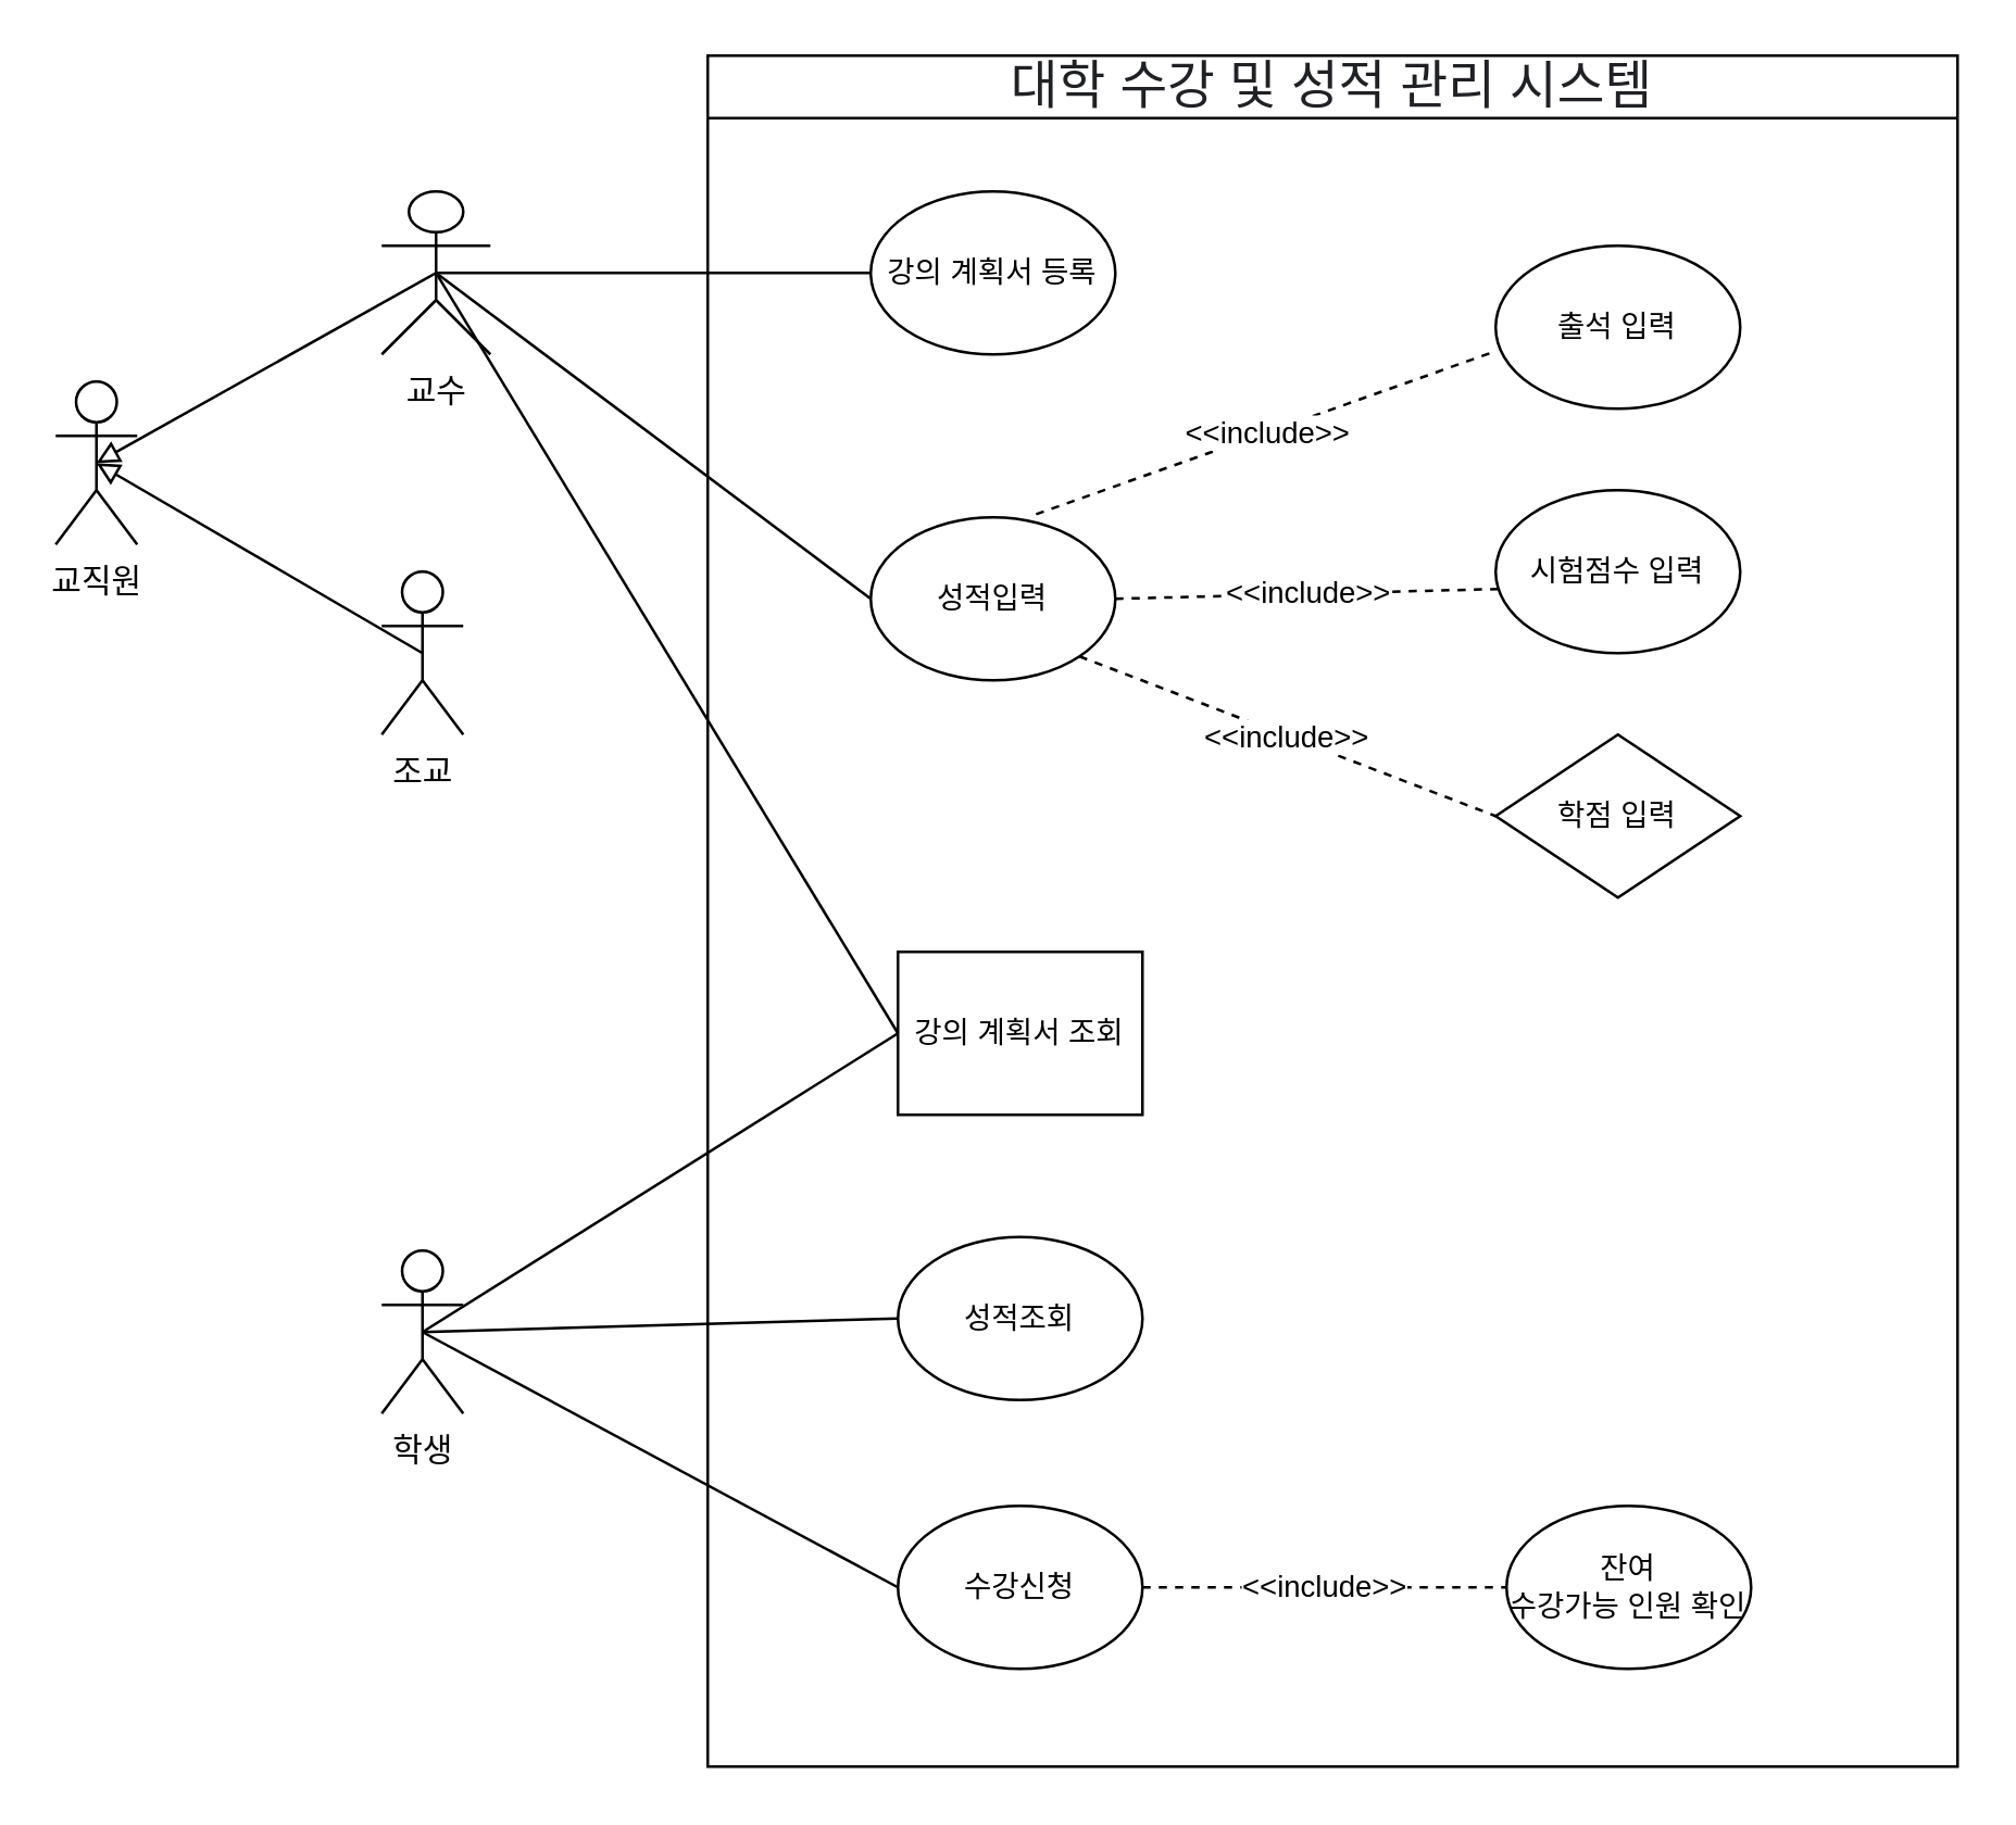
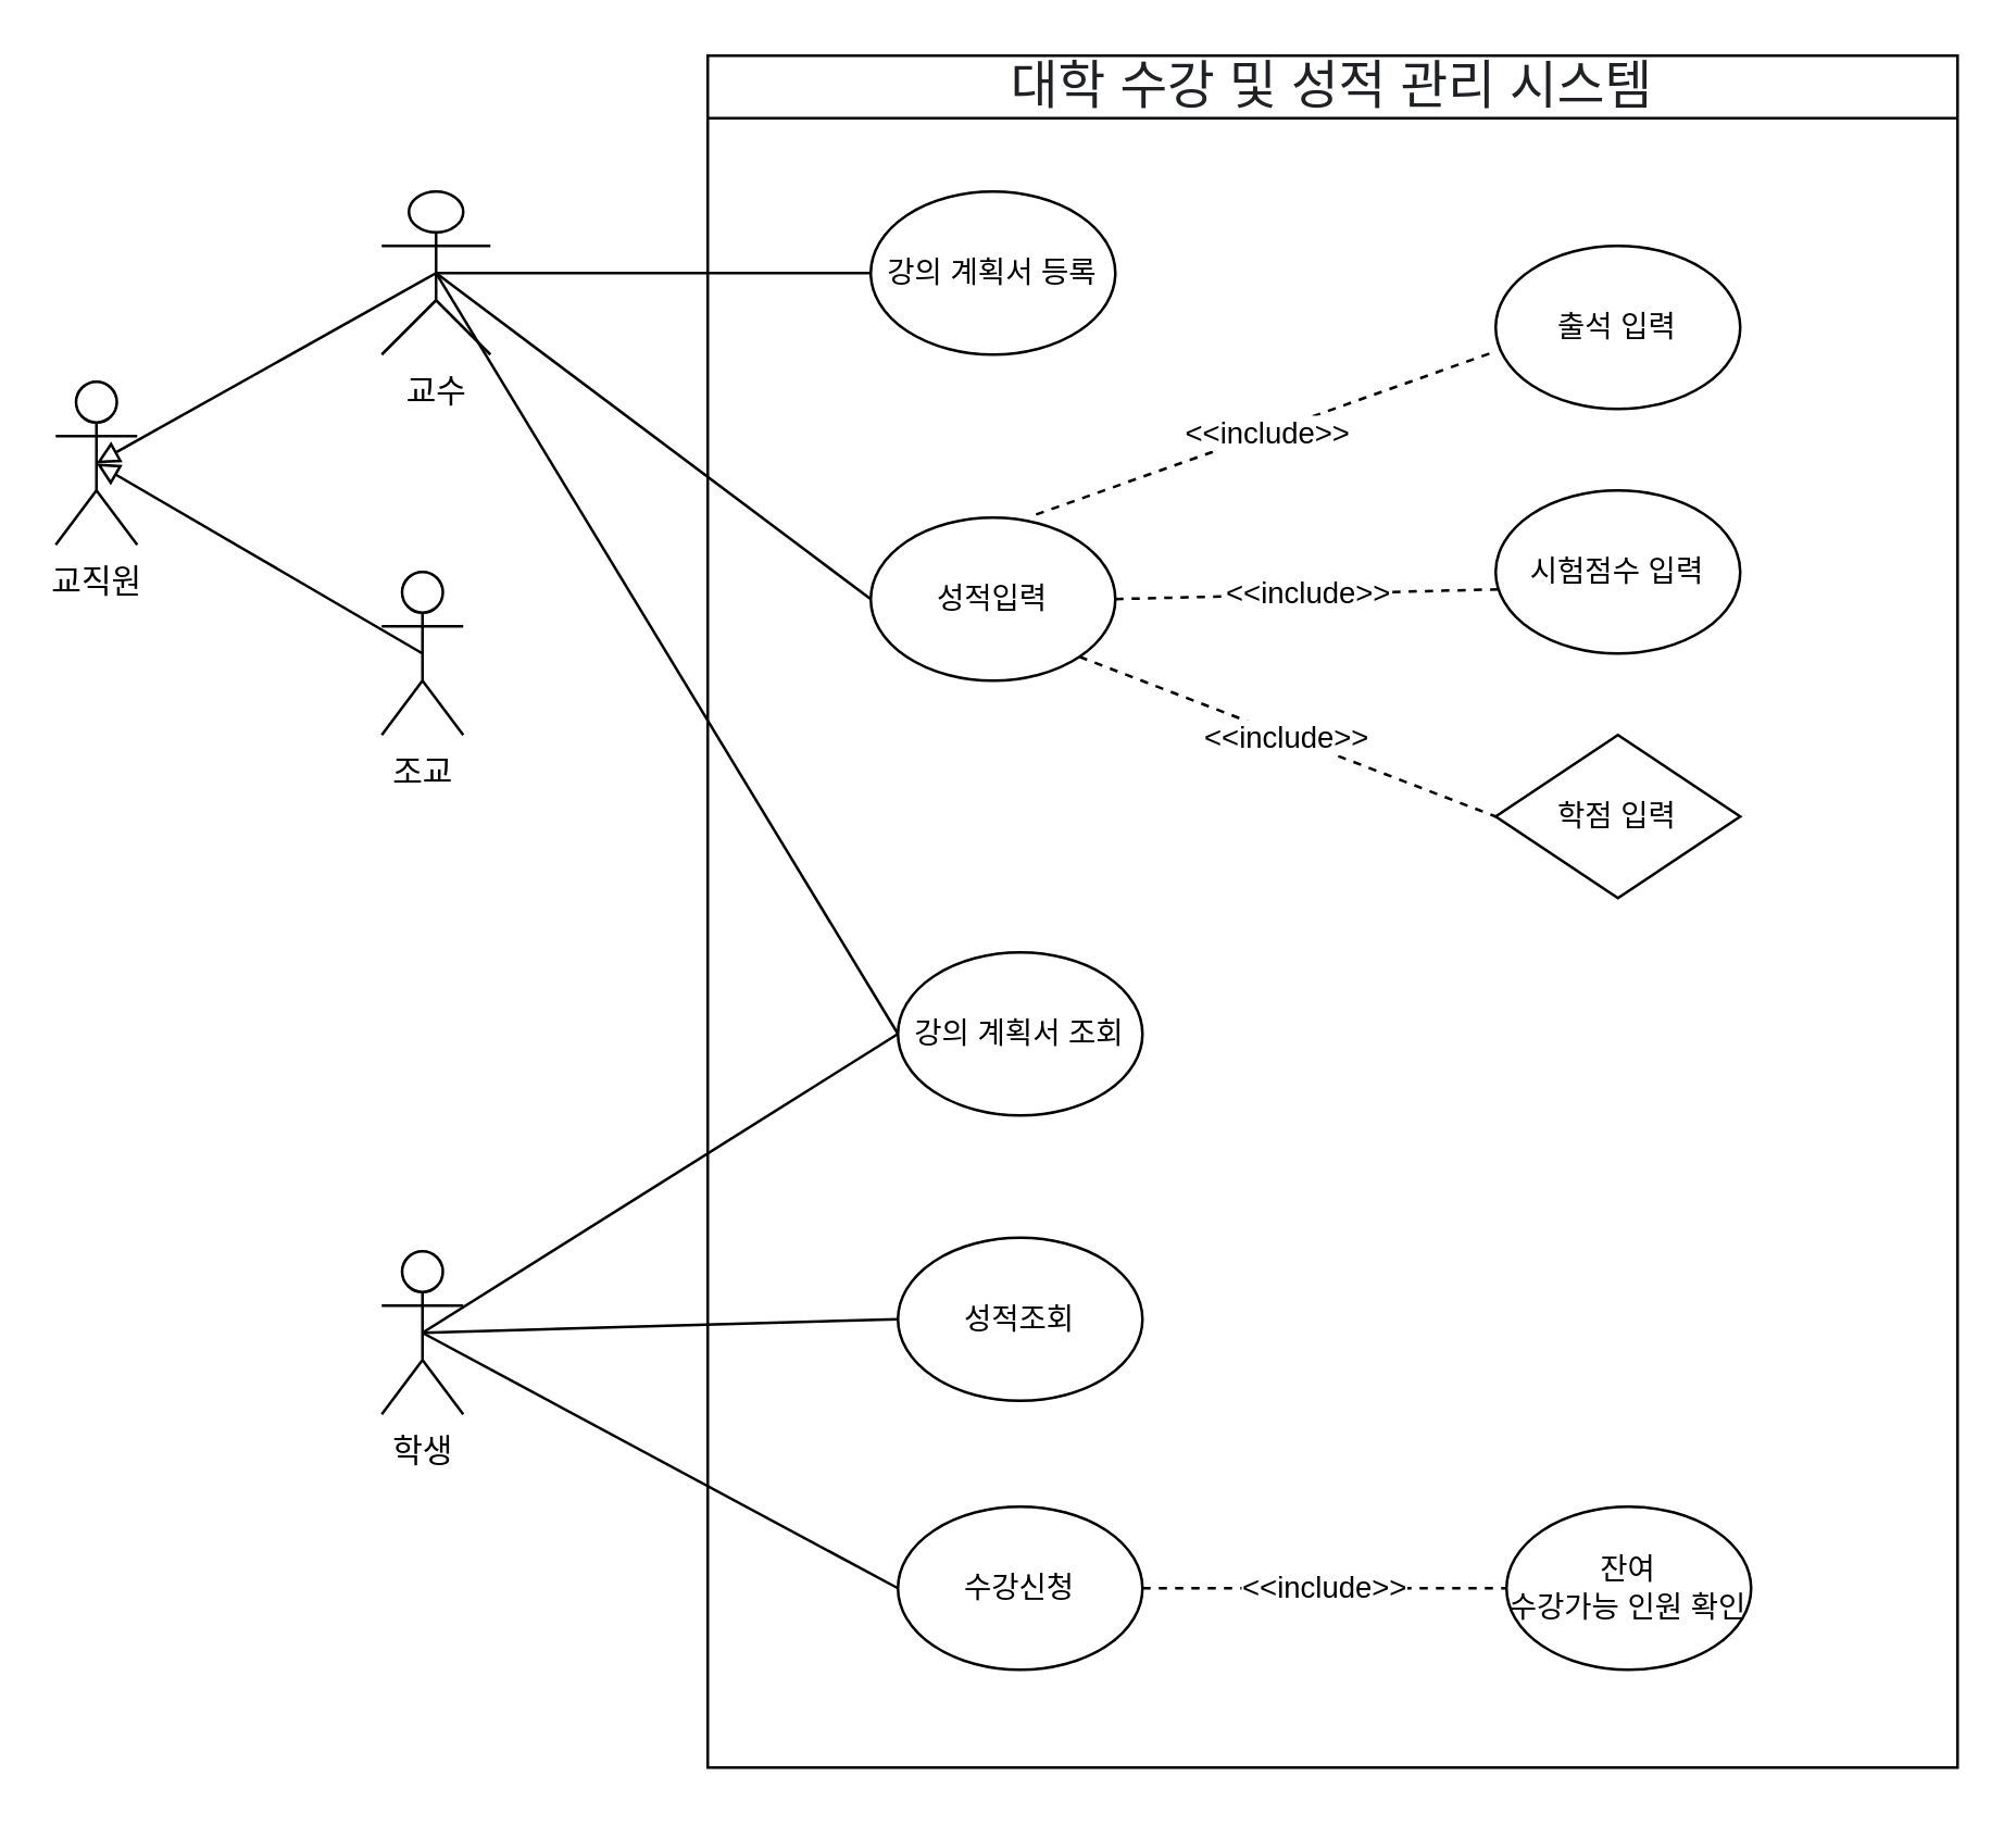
  <mxCell id="0" />
  <mxCell id="1" parent="0" />
  <mxCell id="2" value="교수" style="shape=umlActor;verticalLabelPosition=bottom;verticalAlign=top;html=1;outlineConnect=0;" vertex="1" parent="1"><mxGeometry x="140" y="70" width="40" height="60" as="geometry" /></mxCell>
  <mxCell id="3" value="&lt;font face=&quot;Apple SD Gothic Neo, arial, sans-serif&quot; color=&quot;#202124&quot;&gt;&lt;span style=&quot;font-size: 19px; font-weight: 400;&quot;&gt;대학 수강 및 성적 관리 시스템&lt;/span&gt;&lt;/font&gt;" style="swimlane;whiteSpace=wrap;html=1;align=center;" vertex="1" parent="1"><mxGeometry x="260" y="20" width="460" height="630" as="geometry" /></mxCell>
  <mxCell id="4" value="강의 계획서 등록" style="ellipse;whiteSpace=wrap;html=1;fontSize=11;" vertex="1" parent="3"><mxGeometry x="60" y="50" width="90" height="60" as="geometry" /></mxCell>
  <mxCell id="5" value="성적입력" style="ellipse;whiteSpace=wrap;html=1;fontSize=11;" vertex="1" parent="3"><mxGeometry x="60" y="170" width="90" height="60" as="geometry" /></mxCell>
  <mxCell id="6" value="출석 입력" style="ellipse;whiteSpace=wrap;html=1;fontSize=11;" vertex="1" parent="3"><mxGeometry x="290" y="70" width="90" height="60" as="geometry" /></mxCell>
  <mxCell id="7" value="시험점수 입력" style="ellipse;whiteSpace=wrap;html=1;fontSize=11;" vertex="1" parent="3"><mxGeometry x="290" y="160" width="90" height="60" as="geometry" /></mxCell>
  <mxCell id="8" value="학점 입력" style="rhombus;whiteSpace=wrap;html=1;fontSize=11;" vertex="1" parent="3"><mxGeometry x="290" y="250" width="90" height="60" as="geometry" /></mxCell>
  <mxCell id="9" value="&amp;lt;&amp;lt;include&amp;gt;&amp;gt;" style="endArrow=none;html=1;rounded=0;fontSize=11;entryX=0;entryY=0.647;entryDx=0;entryDy=0;exitX=0.676;exitY=-0.019;exitDx=0;exitDy=0;exitPerimeter=0;entryPerimeter=0;dashed=1;" edge="1" parent="3" source="5" target="6"><mxGeometry width="50" height="50" relative="1" as="geometry"><mxPoint x="-95" y="290.0" as="sourcePoint" /><mxPoint x="80" y="360" as="targetPoint" /></mxGeometry></mxCell>
  <mxCell id="10" value="&amp;lt;&amp;lt;include&amp;gt;&amp;gt;" style="endArrow=none;html=1;rounded=0;fontSize=11;entryX=0.019;entryY=0.606;entryDx=0;entryDy=0;exitX=1;exitY=0.5;exitDx=0;exitDy=0;entryPerimeter=0;dashed=1;" edge="1" parent="3" source="5" target="7"><mxGeometry width="50" height="50" relative="1" as="geometry"><mxPoint x="140.84" y="328.86" as="sourcePoint" /><mxPoint x="250" y="248.82" as="targetPoint" /></mxGeometry></mxCell>
  <mxCell id="11" value="수강신청" style="ellipse;whiteSpace=wrap;html=1;fontSize=11;" vertex="1" parent="3"><mxGeometry x="70" y="534" width="90" height="60" as="geometry" /></mxCell>
  <mxCell id="12" value="&amp;lt;&amp;lt;include&amp;gt;&amp;gt;" style="endArrow=none;html=1;rounded=0;fontSize=11;entryX=0;entryY=0.5;entryDx=0;entryDy=0;exitX=1;exitY=1;exitDx=0;exitDy=0;dashed=1;" edge="1" parent="3" source="5" target="8"><mxGeometry width="50" height="50" relative="1" as="geometry"><mxPoint x="156.82" y="338.787" as="sourcePoint" /><mxPoint x="301.71" y="316.36" as="targetPoint" /></mxGeometry></mxCell>
  <mxCell id="13" value="잔여 &lt;br&gt;수강가능 인원 확인" style="ellipse;whiteSpace=wrap;html=1;fontSize=11;" vertex="1" parent="3"><mxGeometry x="294" y="534" width="90" height="60" as="geometry" /></mxCell>
  <mxCell id="14" value="&amp;lt;&amp;lt;include&amp;gt;&amp;gt;" style="endArrow=none;html=1;rounded=0;fontSize=11;entryX=0;entryY=0.5;entryDx=0;entryDy=0;exitX=1;exitY=0.5;exitDx=0;exitDy=0;dashed=1;" edge="1" parent="3" source="11" target="13"><mxGeometry width="50" height="50" relative="1" as="geometry"><mxPoint x="170.84" y="378.86" as="sourcePoint" /><mxPoint x="280" y="338.82" as="targetPoint" /></mxGeometry></mxCell>
- <mxCell id="15" value="강의 계획서 조회" style="whiteSpace=wrap;html=1;fontSize=11;rounded=0;" vertex="1" parent="3"><mxGeometry x="70" y="330" width="90" height="60" as="geometry" /></mxCell>
+ <mxCell id="15" value="강의 계획서 조회" style="ellipse;whiteSpace=wrap;html=1;fontSize=11;" vertex="1" parent="3"><mxGeometry x="70" y="330" width="90" height="60" as="geometry" /></mxCell>
  <mxCell id="16" value="성적조회" style="ellipse;whiteSpace=wrap;html=1;fontSize=11;" vertex="1" parent="3"><mxGeometry x="70" y="435" width="90" height="60" as="geometry" /></mxCell>
  <mxCell id="17" value="" style="endArrow=none;html=1;rounded=0;fontSize=19;entryX=0;entryY=0.5;entryDx=0;entryDy=0;exitX=0.5;exitY=0.5;exitDx=0;exitDy=0;exitPerimeter=0;" edge="1" parent="1" source="2" target="4"><mxGeometry width="50" height="50" relative="1" as="geometry"><mxPoint x="260" y="350" as="sourcePoint" /><mxPoint x="310" y="300" as="targetPoint" /></mxGeometry></mxCell>
  <mxCell id="18" value="" style="endArrow=none;html=1;rounded=0;fontSize=19;entryX=0;entryY=0.5;entryDx=0;entryDy=0;exitX=0.5;exitY=0.5;exitDx=0;exitDy=0;exitPerimeter=0;" edge="1" parent="1" source="2" target="5"><mxGeometry width="50" height="50" relative="1" as="geometry"><mxPoint x="175" y="260" as="sourcePoint" /><mxPoint x="360" y="140" as="targetPoint" /></mxGeometry></mxCell>
  <mxCell id="19" value="학생" style="shape=umlActor;verticalLabelPosition=bottom;verticalAlign=top;html=1;outlineConnect=0;" vertex="1" parent="1"><mxGeometry x="140" y="460" width="30" height="60" as="geometry" /></mxCell>
  <mxCell id="20" value="" style="endArrow=none;html=1;rounded=0;fontSize=19;entryX=0;entryY=0.5;entryDx=0;entryDy=0;exitX=0.5;exitY=0.5;exitDx=0;exitDy=0;exitPerimeter=0;" edge="1" parent="1" source="19" target="11"><mxGeometry width="50" height="50" relative="1" as="geometry"><mxPoint x="185" y="380" as="sourcePoint" /><mxPoint x="350" y="440" as="targetPoint" /></mxGeometry></mxCell>
  <mxCell id="21" value="" style="endArrow=none;html=1;rounded=0;fontSize=19;entryX=0;entryY=0.5;entryDx=0;entryDy=0;exitX=0.5;exitY=0.5;exitDx=0;exitDy=0;exitPerimeter=0;" edge="1" parent="1" source="19" target="16"><mxGeometry width="50" height="50" relative="1" as="geometry"><mxPoint x="185" y="380" as="sourcePoint" /><mxPoint x="350" y="534" as="targetPoint" /></mxGeometry></mxCell>
  <mxCell id="22" value="조교" style="shape=umlActor;verticalLabelPosition=bottom;verticalAlign=top;html=1;outlineConnect=0;" vertex="1" parent="1"><mxGeometry x="140" y="210" width="30" height="60" as="geometry" /></mxCell>
  <mxCell id="23" value="교직원" style="shape=umlActor;verticalLabelPosition=bottom;verticalAlign=top;html=1;outlineConnect=0;" vertex="1" parent="1"><mxGeometry x="20" y="140" width="30" height="60" as="geometry" /></mxCell>
  <mxCell id="24" value="" style="endArrow=none;html=1;rounded=0;fontSize=19;entryX=0.5;entryY=0.5;entryDx=0;entryDy=0;exitX=0.5;exitY=0.5;exitDx=0;exitDy=0;exitPerimeter=0;entryPerimeter=0;startArrow=block;startFill=0;" edge="1" parent="1" source="23" target="2"><mxGeometry width="50" height="50" relative="1" as="geometry"><mxPoint x="165" y="110" as="sourcePoint" /><mxPoint x="340" y="110" as="targetPoint" /></mxGeometry></mxCell>
  <mxCell id="25" value="" style="endArrow=none;html=1;rounded=0;fontSize=19;entryX=0.5;entryY=0.5;entryDx=0;entryDy=0;exitX=0.5;exitY=0.5;exitDx=0;exitDy=0;exitPerimeter=0;entryPerimeter=0;startArrow=block;startFill=0;" edge="1" parent="1" source="23" target="22"><mxGeometry width="50" height="50" relative="1" as="geometry"><mxPoint x="45" y="180" as="sourcePoint" /><mxPoint x="165" y="110" as="targetPoint" /></mxGeometry></mxCell>
  <mxCell id="26" value="" style="endArrow=none;html=1;rounded=0;fontSize=19;entryX=0;entryY=0.5;entryDx=0;entryDy=0;exitX=0.5;exitY=0.5;exitDx=0;exitDy=0;exitPerimeter=0;" edge="1" parent="1" source="19" target="15"><mxGeometry width="50" height="50" relative="1" as="geometry"><mxPoint x="165" y="500" as="sourcePoint" /><mxPoint x="350" y="440" as="targetPoint" /></mxGeometry></mxCell>
  <mxCell id="27" value="" style="endArrow=none;html=1;rounded=0;fontSize=19;entryX=0;entryY=0.5;entryDx=0;entryDy=0;exitX=0.5;exitY=0.5;exitDx=0;exitDy=0;exitPerimeter=0;" edge="1" parent="1" source="2" target="15"><mxGeometry width="50" height="50" relative="1" as="geometry"><mxPoint x="165" y="110" as="sourcePoint" /><mxPoint x="370" y="270" as="targetPoint" /></mxGeometry></mxCell>
